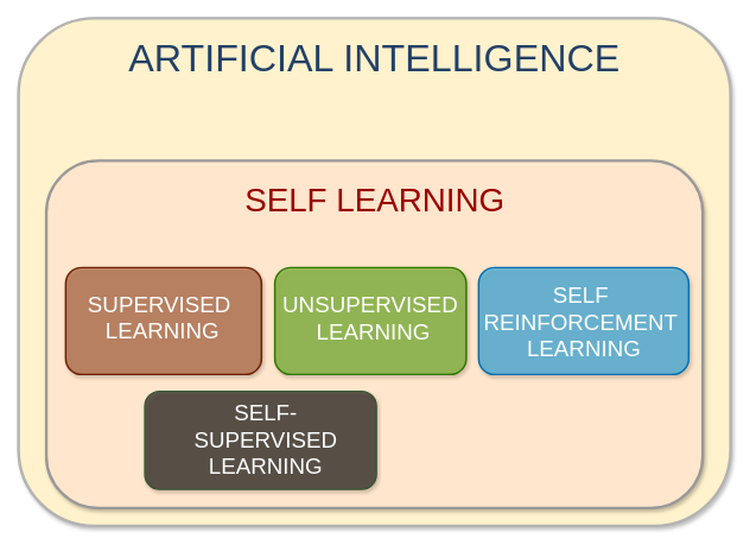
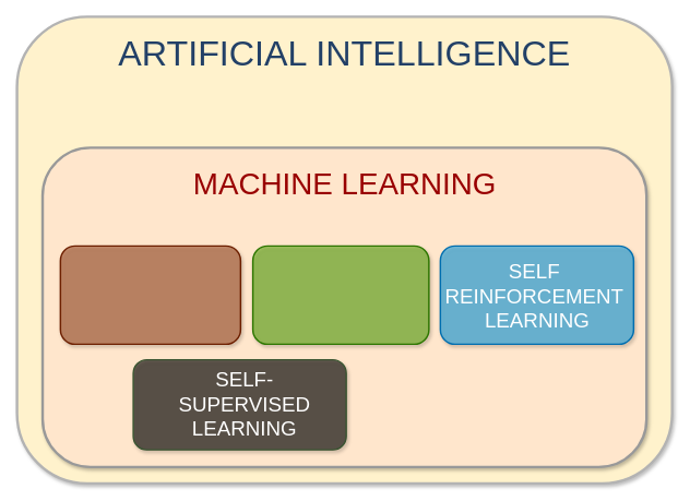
  <mxCell id="0" />
  <mxCell id="1" parent="0" />
  <mxCell id="2" value="" style="rounded=1;whiteSpace=wrap;html=1;fontSize=27;fillColor=#fff2cc;strokeColor=#B3B3B3;strokeWidth=3.15;shadow=1;" parent="1" vertex="1"><mxGeometry x="20" y="20" width="800" height="570" as="geometry" /></mxCell>
  <mxCell id="3" value="&lt;span&gt;ARTIFICIAL INTELLIGENCE&lt;/span&gt;" style="text;html=1;align=center;verticalAlign=middle;whiteSpace=wrap;rounded=0;labelBackgroundColor=none;textShadow=0;fontColor=#224067;fontStyle=0;fontSize=43;shadow=0;glass=0;" parent="1" vertex="1"><mxGeometry x="140.25" y="20" width="559.5" height="90" as="geometry" /></mxCell>
  <mxCell id="4" value="" style="rounded=1;whiteSpace=wrap;html=1;fontSize=27;fillColor=#ffe6cc;strokeColor=#999999;strokeWidth=3.15;shadow=1;" parent="1" vertex="1"><mxGeometry x="51.25" y="180" width="737.5" height="390" as="geometry" /></mxCell>
- <mxCell id="5" value="&lt;span style=&quot;font-family: Helvetica; font-style: normal; font-variant-ligatures: normal; font-variant-caps: normal; letter-spacing: normal; orphans: 2; text-align: center; text-indent: 0px; text-transform: none; widows: 2; word-spacing: 0px; -webkit-text-stroke-width: 0px; white-space: normal; text-decoration-thickness: initial; text-decoration-style: initial; text-decoration-color: initial; float: none; display: inline !important;&quot;&gt;SELF LEARNING&lt;/span&gt;" style="text;html=1;align=center;verticalAlign=middle;whiteSpace=wrap;rounded=0;labelBackgroundColor=none;textShadow=0;fontColor=#990000;fontStyle=0;fontSize=37;" parent="1" vertex="1"><mxGeometry x="228.5" y="210" width="383" height="30" as="geometry" /></mxCell>
+ <mxCell id="5" value="&lt;span style=&quot;font-family: Helvetica; font-style: normal; font-variant-ligatures: normal; font-variant-caps: normal; letter-spacing: normal; orphans: 2; text-align: center; text-indent: 0px; text-transform: none; widows: 2; word-spacing: 0px; -webkit-text-stroke-width: 0px; white-space: normal; text-decoration-thickness: initial; text-decoration-style: initial; text-decoration-color: initial; float: none; display: inline !important;&quot;&gt;MACHINE LEARNING&lt;/span&gt;" style="text;html=1;align=center;verticalAlign=middle;whiteSpace=wrap;rounded=0;labelBackgroundColor=none;textShadow=0;fontColor=#990000;fontStyle=0;fontSize=37;" parent="1" vertex="1"><mxGeometry x="228.5" y="210" width="383" height="30" as="geometry" /></mxCell>
  <mxCell id="6" value="" style="rounded=1;whiteSpace=wrap;html=1;fontSize=27;fillColor=#a0522d;strokeColor=#6D1F00;strokeWidth=1.968;fontColor=#ffffff;shadow=1;gradientColor=none;fillOpacity=60;" parent="1" vertex="1"><mxGeometry x="73" y="300" width="220" height="120" as="geometry" /></mxCell>
  <mxCell id="7" value="" style="rounded=1;whiteSpace=wrap;html=1;fontSize=27;fillColor=#60a917;strokeColor=#2D7600;strokeWidth=1.968;fontColor=#ffffff;shadow=1;fillOpacity=60;" parent="1" vertex="1"><mxGeometry x="308" y="300" width="215" height="120" as="geometry" /></mxCell>
  <mxCell id="8" value="" style="rounded=1;whiteSpace=wrap;html=1;fontSize=27;fillColor=#1ba1e2;strokeColor=#006EAF;strokeWidth=1.968;fontColor=#ffffff;shadow=1;fillOpacity=60;fixDash=0;container=0;comic=0;imageWidth=24;" parent="1" vertex="1"><mxGeometry x="537" y="300" width="236" height="120" as="geometry" /></mxCell>
  <mxCell id="9" value="" style="rounded=1;whiteSpace=wrap;html=1;fontSize=27;fillColor=light-dark(#68ca8f, #047431);strokeColor=#3A5431;strokeWidth=1.968;fontColor=#ffffff;shadow=1;gradientColor=#B04F4F;gradientDirection=west;fontStyle=1;fillOpacity=60;" parent="1" vertex="1"><mxGeometry x="162" y="439" width="260" height="110" as="geometry" /></mxCell>
- <mxCell id="10" value="&lt;span style=&quot;font-family: Helvetica; font-style: normal; font-variant-ligatures: normal; font-variant-caps: normal; letter-spacing: normal; orphans: 2; text-align: center; text-indent: 0px; text-transform: none; widows: 2; word-spacing: 0px; -webkit-text-stroke-width: 0px; white-space: normal; text-decoration-thickness: initial; text-decoration-style: initial; text-decoration-color: initial; float: none; display: inline !important;&quot;&gt;SUPERVISED&lt;br&gt;&amp;nbsp;LEARNING&lt;/span&gt;" style="text;html=1;align=center;verticalAlign=middle;whiteSpace=wrap;rounded=0;labelBackgroundColor=none;textShadow=0;fontSize=25;fontColor=#FFFFFF;fontStyle=0" parent="1" vertex="1"><mxGeometry x="94" y="310" width="169" height="90" as="geometry" /></mxCell>
- <mxCell id="11" value="&lt;span style=&quot;font-family: Helvetica; font-style: normal; font-variant-ligatures: normal; font-variant-caps: normal; letter-spacing: normal; orphans: 2; text-align: center; text-indent: 0px; text-transform: none; widows: 2; word-spacing: 0px; -webkit-text-stroke-width: 0px; white-space: normal; text-decoration-thickness: initial; text-decoration-style: initial; text-decoration-color: initial; float: none; display: inline !important;&quot;&gt;UNSUPERVISED&lt;br&gt;&amp;nbsp;LEARNING&lt;/span&gt;" style="text;html=1;align=center;verticalAlign=middle;whiteSpace=wrap;rounded=0;labelBackgroundColor=none;textShadow=0;fontSize=25;fontColor=#FFFFFF;fontStyle=0;fillOpacity=100;" parent="1" vertex="1"><mxGeometry x="307.75" y="311" width="214.5" height="90" as="geometry" /></mxCell>
  <mxCell id="12" value="&lt;span style=&quot;font-family: Helvetica; font-style: normal; font-variant-ligatures: normal; font-variant-caps: normal; letter-spacing: normal; orphans: 2; text-align: center; text-indent: 0px; text-transform: none; widows: 2; word-spacing: 0px; -webkit-text-stroke-width: 0px; white-space: normal; text-decoration-thickness: initial; text-decoration-style: initial; text-decoration-color: initial; float: none; display: inline !important;&quot;&gt;SELF&lt;br&gt;REINFORCEMENT&lt;br&gt;&amp;nbsp;LEARNING&lt;/span&gt;" style="text;html=1;align=center;verticalAlign=middle;whiteSpace=wrap;rounded=0;labelBackgroundColor=none;textShadow=0;fontSize=25;fontColor=#FFFFFF;fontStyle=0" parent="1" vertex="1"><mxGeometry x="576.5" y="320" width="150" height="80" as="geometry" /></mxCell>
  <mxCell id="13" value="SELF-SUPERVISED&lt;br&gt;LEARNING" style="text;html=1;align=center;verticalAlign=middle;whiteSpace=wrap;rounded=0;labelBackgroundColor=none;textShadow=0;fontSize=25;fontColor=#FFFFFF;fontStyle=0" parent="1" vertex="1"><mxGeometry x="198" y="451.5" width="200" height="80" as="geometry" /></mxCell>
